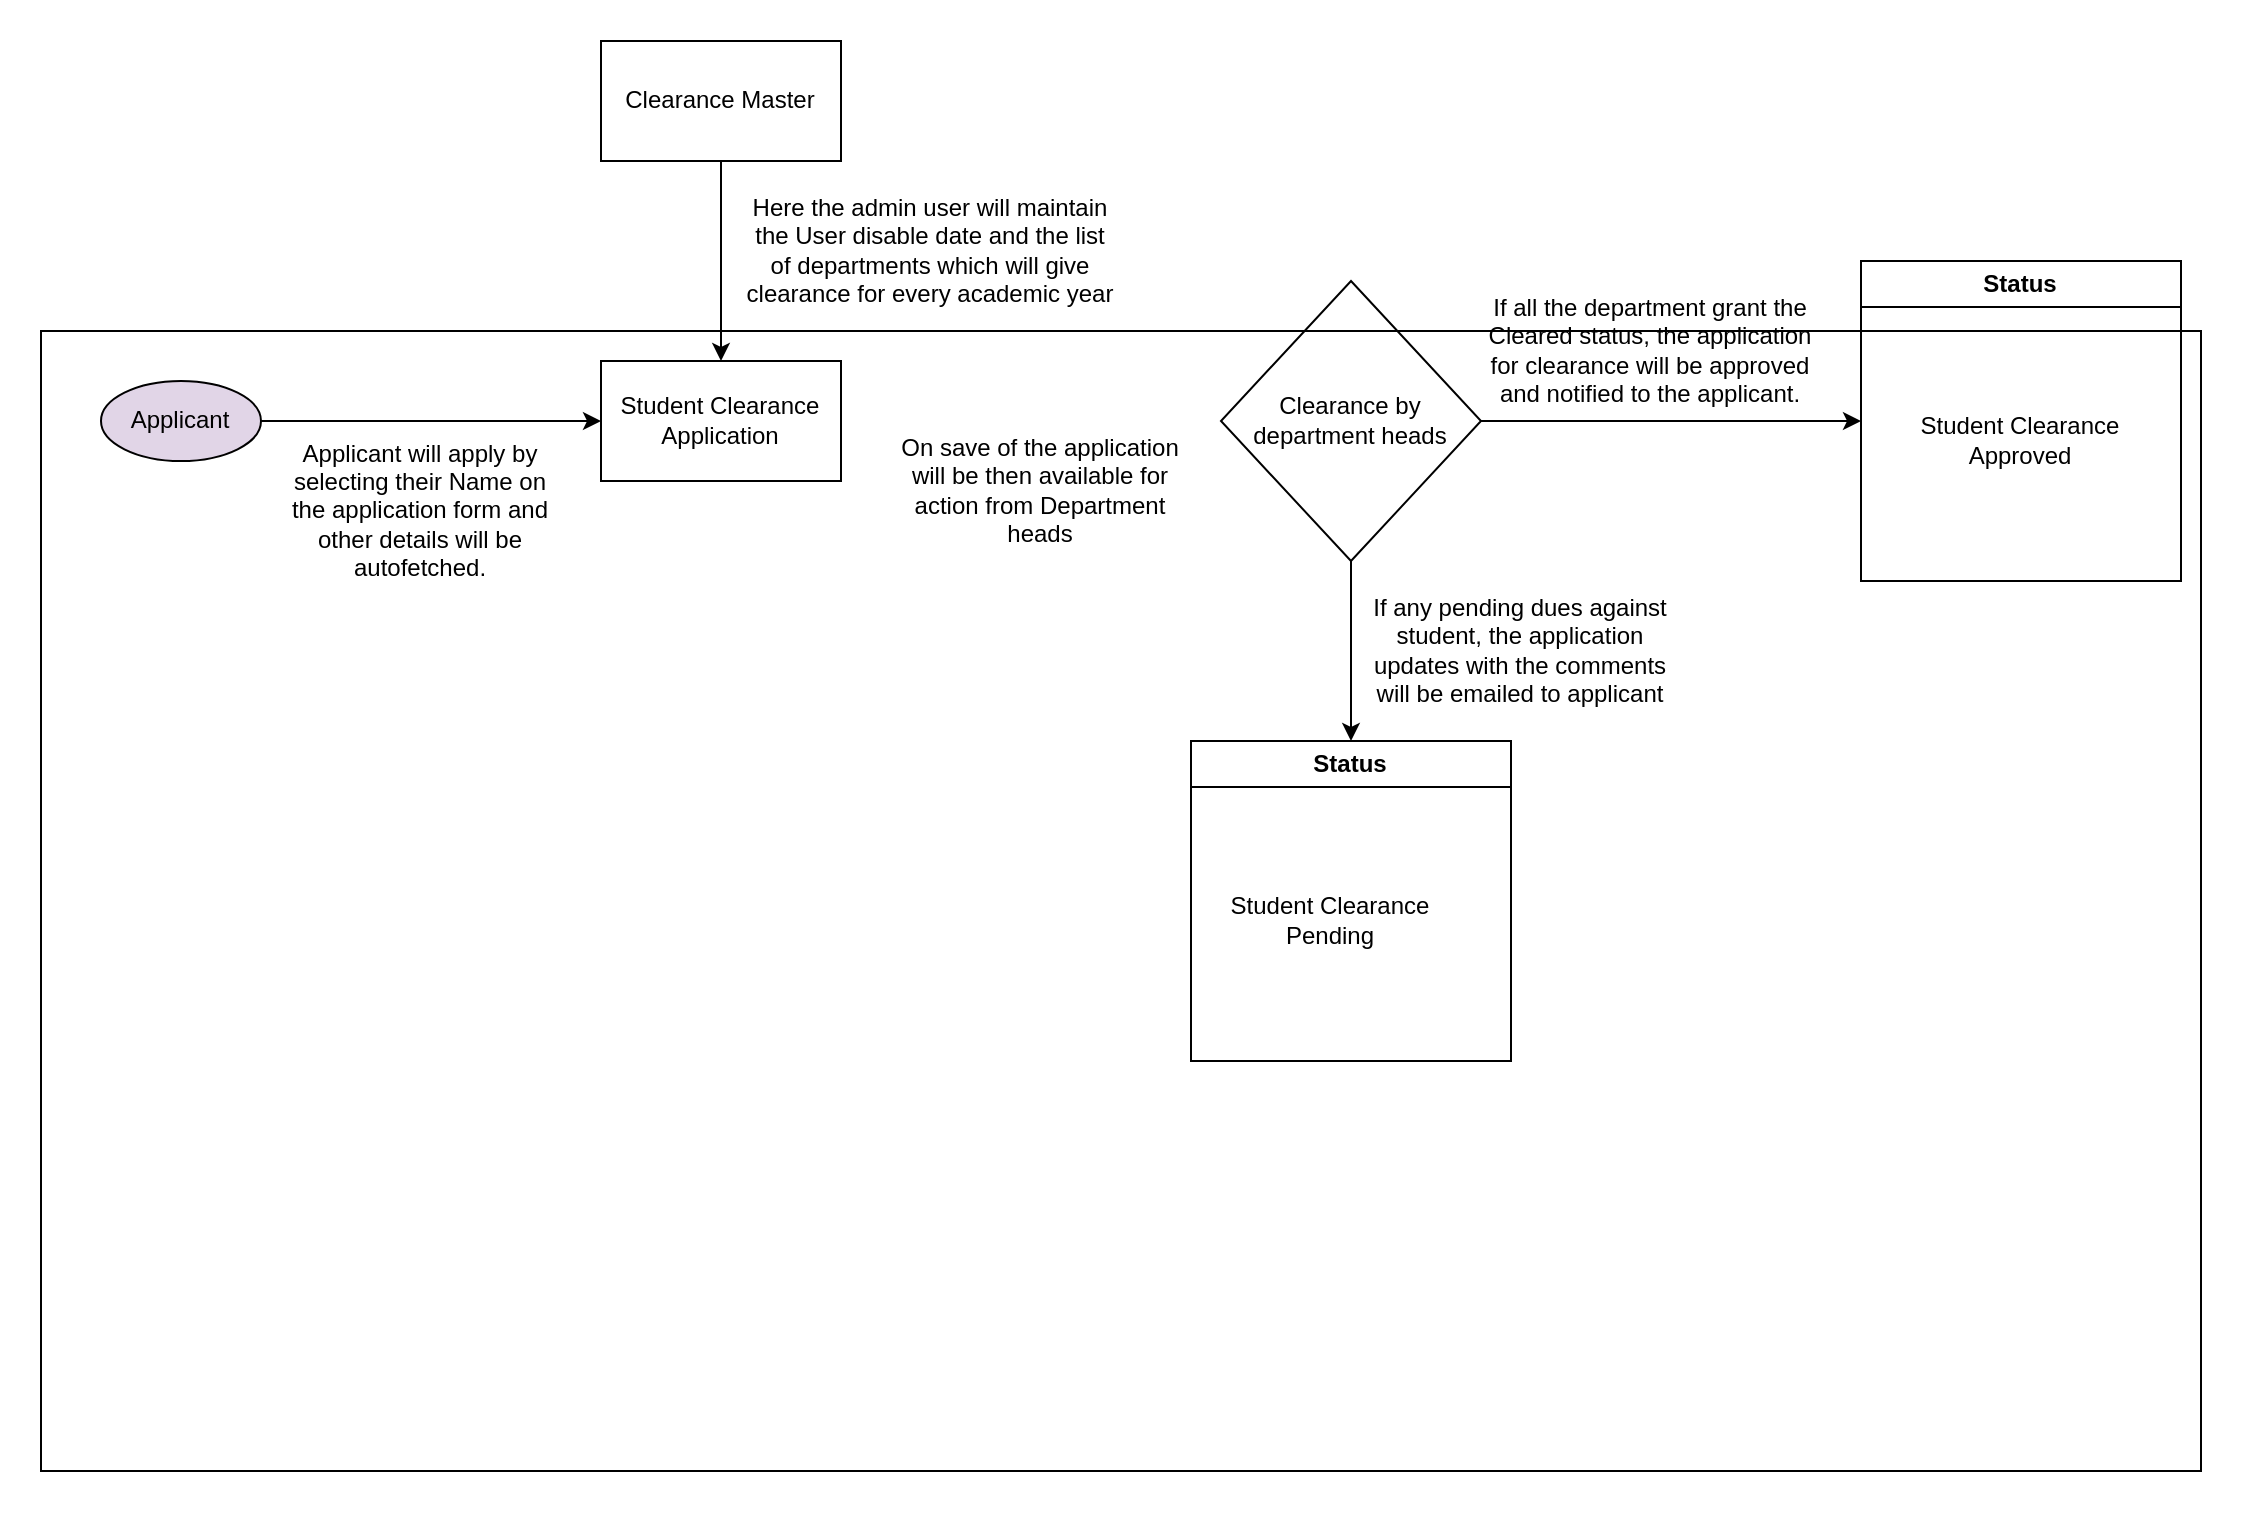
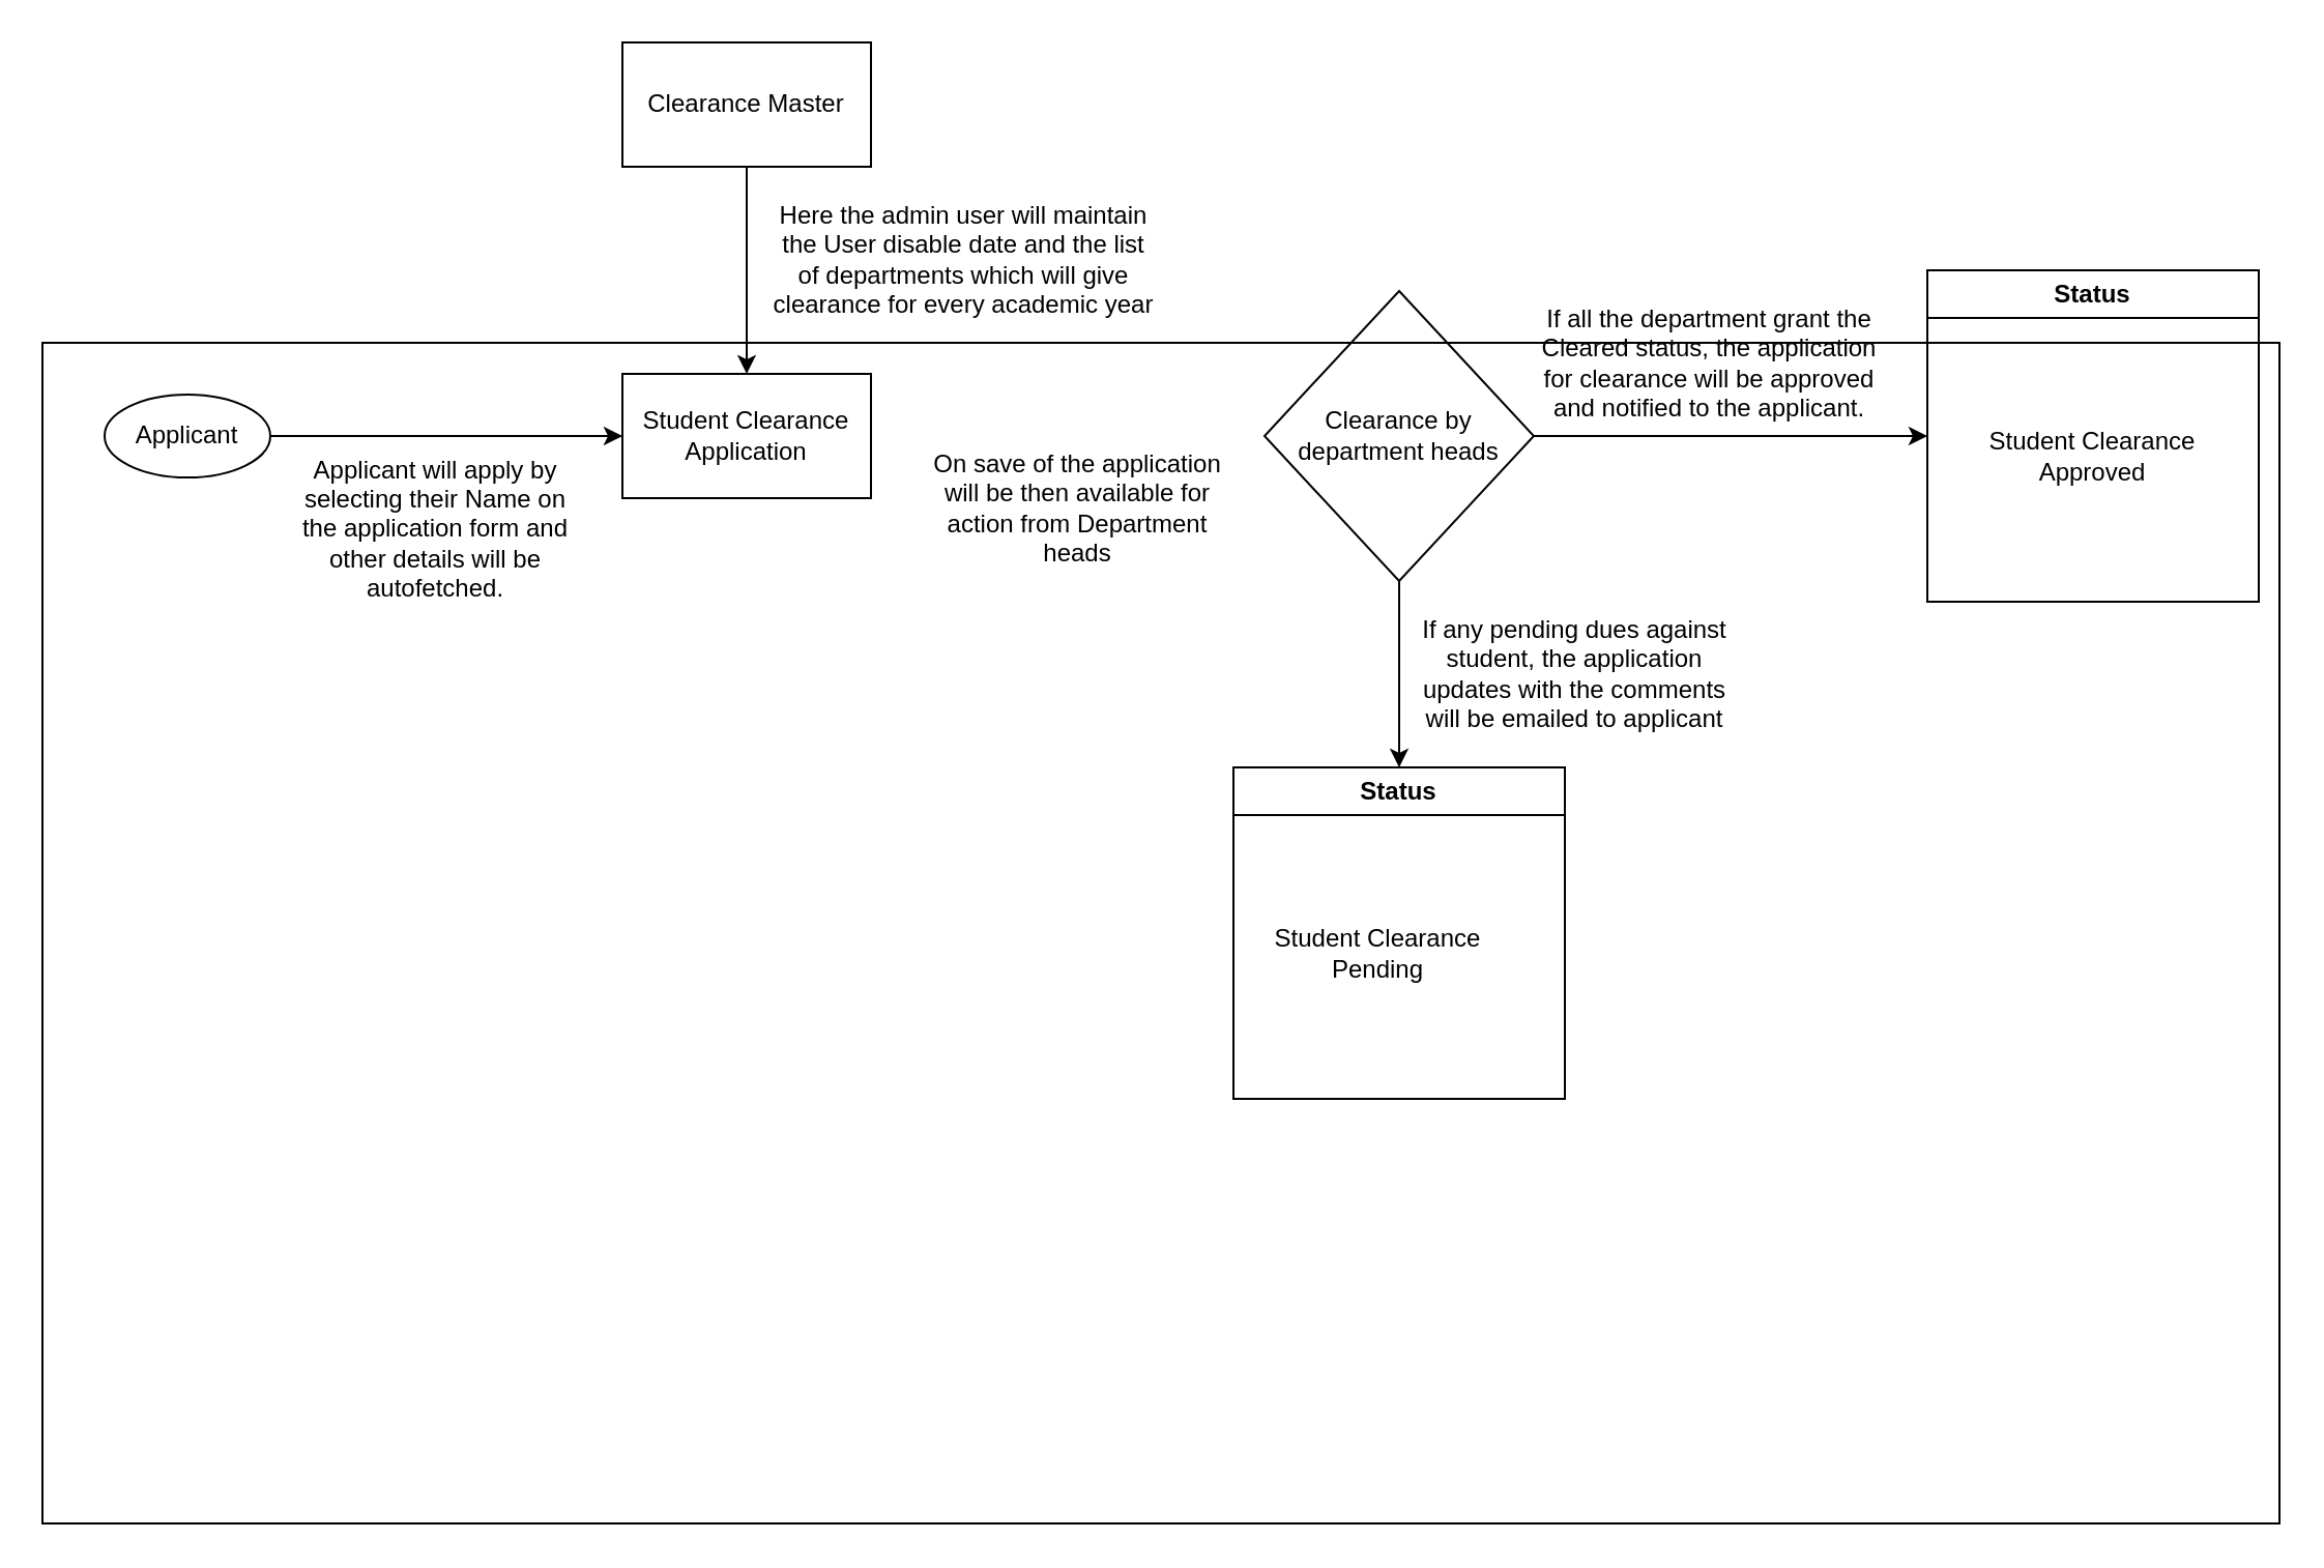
  <mxCell id="0" />
  <mxCell id="1" parent="0" />
  <mxCell id="2" style="edgeStyle=orthogonalEdgeStyle;rounded=0;orthogonalLoop=1;jettySize=auto;html=1;" edge="1" parent="1" source="3" target="4"><mxGeometry relative="1" as="geometry" /></mxCell>
  <mxCell id="3" value="Clearance Master" style="rounded=0;whiteSpace=wrap;html=1;" vertex="1" parent="1"><mxGeometry x="300" y="20" width="120" height="60" as="geometry" /></mxCell>
  <mxCell id="4" value="Student Clearance Application" style="rounded=0;whiteSpace=wrap;html=1;" vertex="1" parent="1"><mxGeometry x="300" y="180" width="120" height="60" as="geometry" /></mxCell>
  <mxCell id="5" style="edgeStyle=orthogonalEdgeStyle;rounded=0;orthogonalLoop=1;jettySize=auto;html=1;" edge="1" parent="1" source="6" target="4"><mxGeometry relative="1" as="geometry" /></mxCell>
- <mxCell id="6" value="Applicant" style="ellipse;whiteSpace=wrap;html=1;fillColor=#e1d5e7;" vertex="1" parent="1"><mxGeometry x="50" y="190" width="80" height="40" as="geometry" /></mxCell>
+ <mxCell id="6" value="Applicant" style="ellipse;whiteSpace=wrap;html=1;" vertex="1" parent="1"><mxGeometry x="50" y="190" width="80" height="40" as="geometry" /></mxCell>
  <mxCell id="7" value="Status" style="swimlane;whiteSpace=wrap;html=1;" vertex="1" parent="1"><mxGeometry x="930" y="130" width="160" height="160" as="geometry" /></mxCell>
  <mxCell id="8" value="Student Clearance Approved" style="text;html=1;strokeColor=none;fillColor=none;align=center;verticalAlign=middle;whiteSpace=wrap;rounded=0;" vertex="1" parent="7"><mxGeometry x="25" y="75" width="110" height="30" as="geometry" /></mxCell>
  <mxCell id="9" value="Applicant will apply by selecting their Name on the application form and other details will be autofetched." style="text;html=1;strokeColor=none;fillColor=none;align=center;verticalAlign=middle;whiteSpace=wrap;rounded=0;" vertex="1" parent="1"><mxGeometry x="140" y="240" width="140" height="30" as="geometry" /></mxCell>
  <mxCell id="10" value="On save of the application will be then available for action from Department heads" style="text;html=1;strokeColor=none;fillColor=none;align=center;verticalAlign=middle;whiteSpace=wrap;rounded=0;" vertex="1" parent="1"><mxGeometry x="440" y="230" width="160" height="30" as="geometry" /></mxCell>
  <mxCell id="11" style="edgeStyle=orthogonalEdgeStyle;rounded=0;orthogonalLoop=1;jettySize=auto;html=1;entryX=0;entryY=0.5;entryDx=0;entryDy=0;" edge="1" parent="1" source="13" target="7"><mxGeometry relative="1" as="geometry" /></mxCell>
  <mxCell id="12" style="edgeStyle=orthogonalEdgeStyle;rounded=0;orthogonalLoop=1;jettySize=auto;html=1;exitX=0.5;exitY=1;exitDx=0;exitDy=0;" edge="1" parent="1" source="13"><mxGeometry relative="1" as="geometry"><mxPoint x="675" y="370" as="targetPoint" /></mxGeometry></mxCell>
  <mxCell id="13" value="Clearance by department heads" style="rhombus;whiteSpace=wrap;html=1;" vertex="1" parent="1"><mxGeometry x="610" y="140" width="130" height="140" as="geometry" /></mxCell>
  <mxCell id="14" value="If all the department grant the Cleared status, the application for clearance will be approved and notified to the applicant." style="text;html=1;strokeColor=none;fillColor=none;align=center;verticalAlign=middle;whiteSpace=wrap;rounded=0;" vertex="1" parent="1"><mxGeometry x="740" y="160" width="170" height="30" as="geometry" /></mxCell>
  <mxCell id="15" value="Status" style="swimlane;whiteSpace=wrap;html=1;" vertex="1" parent="1"><mxGeometry x="595" y="370" width="160" height="160" as="geometry" /></mxCell>
  <mxCell id="16" value="Student Clearance Pending" style="text;html=1;strokeColor=none;fillColor=none;align=center;verticalAlign=middle;whiteSpace=wrap;rounded=0;" vertex="1" parent="15"><mxGeometry x="15" y="75" width="110" height="30" as="geometry" /></mxCell>
  <mxCell id="17" value="If any pending dues against student, the application updates with the comments will be emailed to applicant" style="text;html=1;strokeColor=none;fillColor=none;align=center;verticalAlign=middle;whiteSpace=wrap;rounded=0;" vertex="1" parent="1"><mxGeometry x="680" y="310" width="160" height="30" as="geometry" /></mxCell>
  <mxCell id="18" value="Here the admin user will maintain the User disable date and the list of departments which will give clearance for every academic year" style="text;html=1;strokeColor=none;fillColor=none;align=center;verticalAlign=middle;whiteSpace=wrap;rounded=0;" vertex="1" parent="1"><mxGeometry x="370" y="110" width="190" height="30" as="geometry" /></mxCell>
  <mxCell id="19" value="" style="rounded=0;whiteSpace=wrap;html=1;fillColor=none;" vertex="1" parent="1"><mxGeometry x="20" y="165" width="1080" height="570" as="geometry" /></mxCell>
